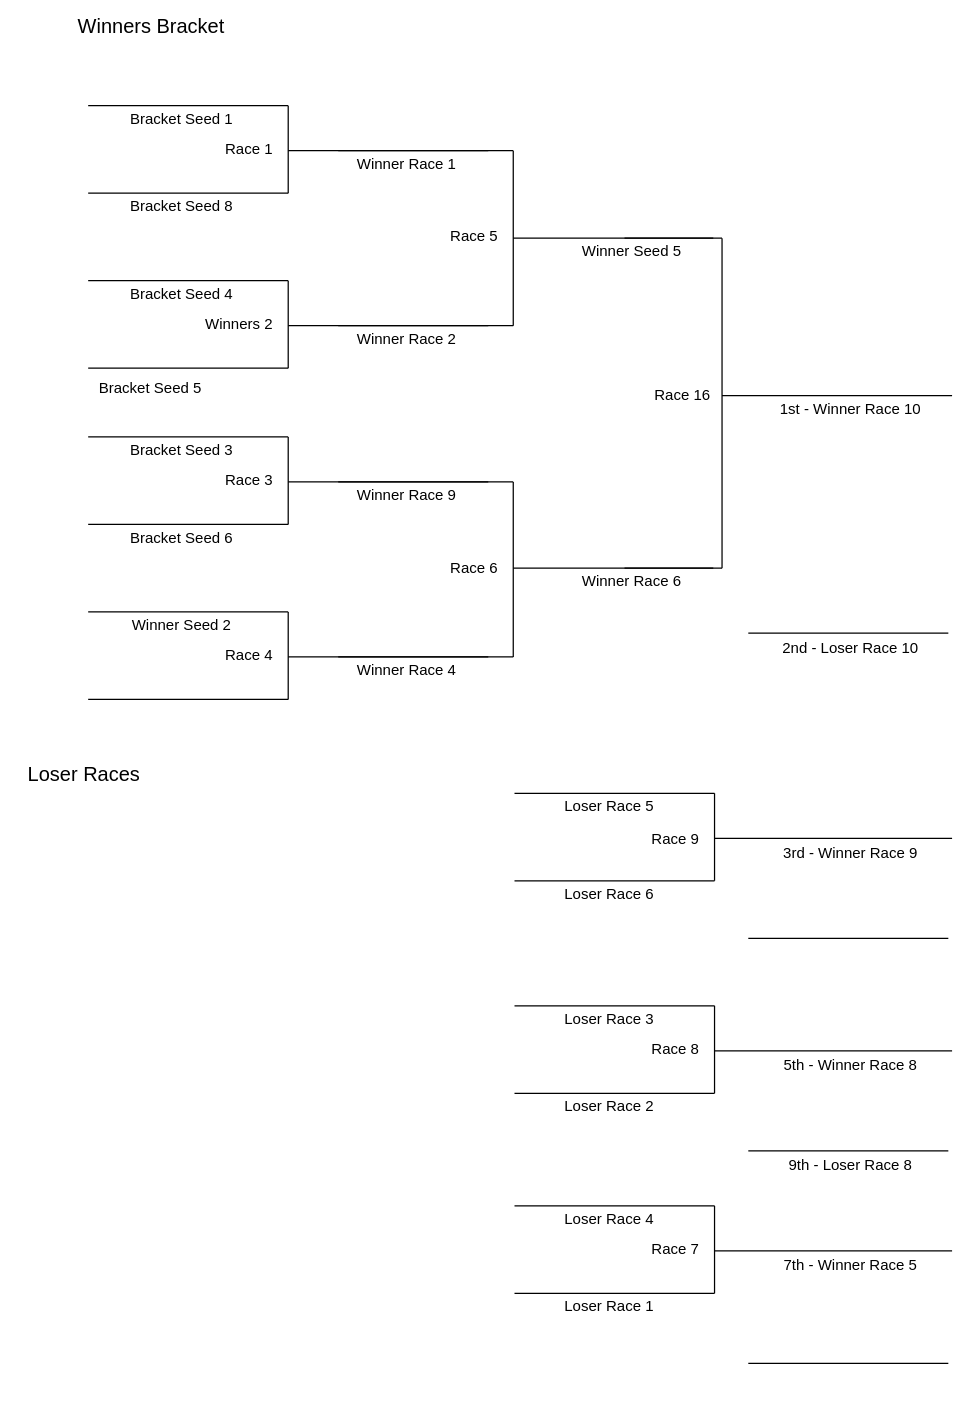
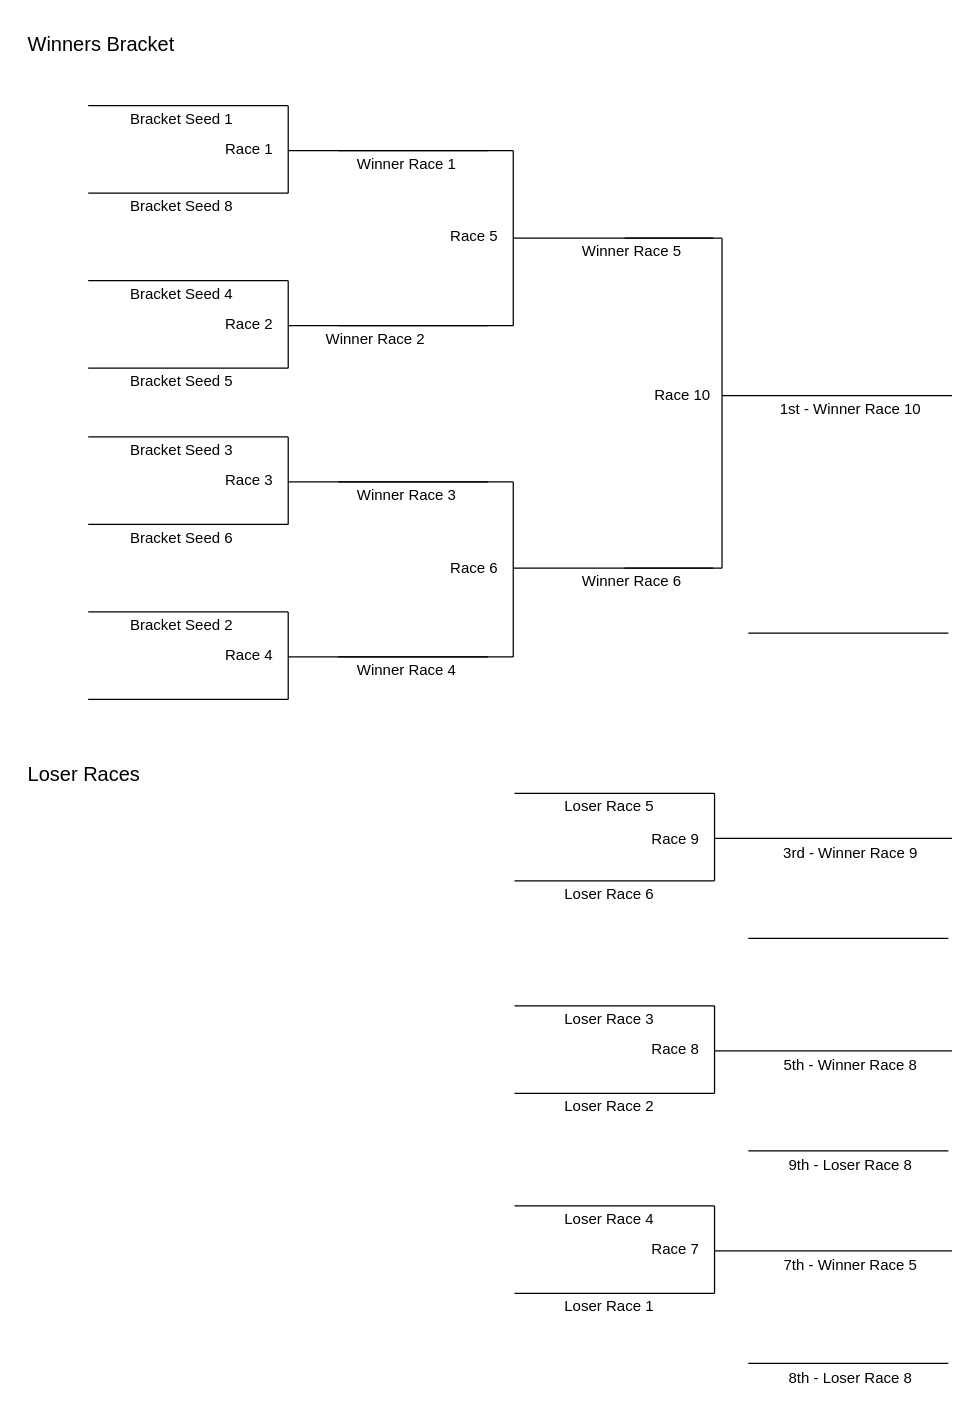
  <mxCell id="0" />
  <mxCell id="1" parent="0" />
- <mxCell id="2" value="&lt;font style=&quot;font-size: 16px;&quot;&gt;Winners Bracket&lt;/font&gt;" style="text;html=1;align=left;verticalAlign=middle;whiteSpace=wrap;rounded=0;" parent="1" vertex="1"><mxGeometry x="60" y="5" width="120" height="30" as="geometry" /></mxCell>
+ <mxCell id="2" value="&lt;font style=&quot;font-size: 16px;&quot;&gt;Winners Bracket&lt;/font&gt;" style="text;html=1;align=left;verticalAlign=middle;whiteSpace=wrap;rounded=0;" parent="1" vertex="1"><mxGeometry x="20" width="120" height="30" as="geometry" y="20" /></mxCell>
  <mxCell id="3" value="" style="group" parent="1" vertex="1" connectable="0"><mxGeometry x="270" y="120" width="320" height="70" as="geometry" /></mxCell>
  <mxCell id="4" value="" style="endArrow=none;html=1;rounded=0;" parent="3" edge="1"><mxGeometry width="50" height="50" relative="1" as="geometry"><mxPoint as="sourcePoint" /><mxPoint x="140" as="targetPoint" /></mxGeometry></mxCell>
  <mxCell id="5" value="" style="endArrow=none;html=1;rounded=0;" parent="3" edge="1"><mxGeometry width="50" height="50" relative="1" as="geometry"><mxPoint y="140" as="sourcePoint" /><mxPoint x="140" y="140" as="targetPoint" /></mxGeometry></mxCell>
  <mxCell id="6" value="" style="endArrow=none;html=1;rounded=0;" parent="3" edge="1"><mxGeometry width="50" height="50" relative="1" as="geometry"><mxPoint x="140" y="140" as="sourcePoint" /><mxPoint x="140" as="targetPoint" /></mxGeometry></mxCell>
  <mxCell id="7" value="Race 5" style="text;html=1;align=right;verticalAlign=middle;whiteSpace=wrap;rounded=0;" parent="3" vertex="1"><mxGeometry x="40" y="54" width="90" height="30" as="geometry" /></mxCell>
  <mxCell id="8" value="" style="endArrow=none;html=1;rounded=0;" parent="3" edge="1"><mxGeometry width="50" height="50" relative="1" as="geometry"><mxPoint x="140" y="70" as="sourcePoint" /><mxPoint x="300" y="70" as="targetPoint" /></mxGeometry></mxCell>
  <mxCell id="9" value="" style="group" parent="1" vertex="1" connectable="0"><mxGeometry x="270" y="390" width="360" height="70" as="geometry" /></mxCell>
  <mxCell id="10" value="" style="endArrow=none;html=1;rounded=0;" parent="9" edge="1"><mxGeometry width="50" height="50" relative="1" as="geometry"><mxPoint x="140" y="64" as="sourcePoint" /><mxPoint x="300" y="64" as="targetPoint" /></mxGeometry></mxCell>
  <mxCell id="11" value="Winner Race 6" style="text;html=1;align=center;verticalAlign=middle;whiteSpace=wrap;rounded=0;" parent="9" vertex="1"><mxGeometry x="190" y="60" width="90" height="30" as="geometry" /></mxCell>
  <mxCell id="12" value="" style="group" parent="1" vertex="1" connectable="0"><mxGeometry x="349" y="804" width="320" height="70" as="geometry" /></mxCell>
  <mxCell id="13" value="" style="endArrow=none;html=1;rounded=0;" parent="12" edge="1"><mxGeometry width="50" height="50" relative="1" as="geometry"><mxPoint x="62" as="sourcePoint" /><mxPoint x="222" as="targetPoint" /></mxGeometry></mxCell>
  <mxCell id="14" value="" style="endArrow=none;html=1;rounded=0;" parent="12" edge="1"><mxGeometry width="50" height="50" relative="1" as="geometry"><mxPoint x="62" y="70" as="sourcePoint" /><mxPoint x="222" y="70" as="targetPoint" /></mxGeometry></mxCell>
  <mxCell id="15" value="" style="endArrow=none;html=1;rounded=0;" parent="12" edge="1"><mxGeometry width="50" height="50" relative="1" as="geometry"><mxPoint x="222" y="70" as="sourcePoint" /><mxPoint x="222" as="targetPoint" /></mxGeometry></mxCell>
  <mxCell id="16" value="Race 8" style="text;html=1;align=right;verticalAlign=middle;whiteSpace=wrap;rounded=0;" parent="12" vertex="1"><mxGeometry x="122" y="20" width="90" height="30" as="geometry" /></mxCell>
  <mxCell id="17" value="" style="endArrow=none;html=1;rounded=0;" parent="12" edge="1"><mxGeometry width="50" height="50" relative="1" as="geometry"><mxPoint x="222" y="36" as="sourcePoint" /><mxPoint x="412" y="36" as="targetPoint" /></mxGeometry></mxCell>
  <mxCell id="18" value="&lt;font style=&quot;font-size: 16px;&quot;&gt;Loser Races&lt;/font&gt;" style="text;html=1;align=left;verticalAlign=middle;whiteSpace=wrap;rounded=0;" parent="1" vertex="1"><mxGeometry x="20" y="604" width="151" height="30" as="geometry" /></mxCell>
- <mxCell id="19" value="Race 16" style="text;html=1;align=right;verticalAlign=middle;whiteSpace=wrap;rounded=0;" parent="1" vertex="1"><mxGeometry x="480" y="301" width="90" height="30" as="geometry" /></mxCell>
+ <mxCell id="19" value="Race 10" style="text;html=1;align=right;verticalAlign=middle;whiteSpace=wrap;rounded=0;" parent="1" vertex="1"><mxGeometry x="480" y="301" width="90" height="30" as="geometry" /></mxCell>
  <mxCell id="20" value="" style="endArrow=none;html=1;rounded=0;" parent="1" edge="1"><mxGeometry width="50" height="50" relative="1" as="geometry"><mxPoint x="577" y="454" as="sourcePoint" /><mxPoint x="577" y="190" as="targetPoint" /></mxGeometry></mxCell>
  <mxCell id="21" value="" style="endArrow=none;html=1;rounded=0;" parent="1" edge="1"><mxGeometry width="50" height="50" relative="1" as="geometry"><mxPoint x="577" y="316" as="sourcePoint" /><mxPoint x="761" y="316" as="targetPoint" /></mxGeometry></mxCell>
  <mxCell id="22" value="" style="endArrow=none;html=1;rounded=0;" parent="1" edge="1"><mxGeometry width="50" height="50" relative="1" as="geometry"><mxPoint x="598" y="506" as="sourcePoint" /><mxPoint x="758" y="506" as="targetPoint" /></mxGeometry></mxCell>
  <mxCell id="23" value="1st - Winner Race 10" style="text;html=1;align=center;verticalAlign=middle;whiteSpace=wrap;rounded=0;" parent="1" vertex="1"><mxGeometry x="622" y="312" width="116" height="30" as="geometry" /></mxCell>
- <mxCell id="24" value="2nd - Loser Race 10" style="text;html=1;align=center;verticalAlign=middle;whiteSpace=wrap;rounded=0;" parent="1" vertex="1"><mxGeometry x="622" y="503" width="116" height="30" as="geometry" /></mxCell>
- <mxCell id="25" value="Winner Seed 5" style="text;html=1;align=center;verticalAlign=middle;whiteSpace=wrap;rounded=0;" parent="1" vertex="1"><mxGeometry x="460" y="186" width="90" height="30" as="geometry" /></mxCell>
+ <mxCell id="25" value="Winner Race 5" style="text;html=1;align=center;verticalAlign=middle;whiteSpace=wrap;rounded=0;" parent="1" vertex="1"><mxGeometry x="460" y="186" width="90" height="30" as="geometry" /></mxCell>
  <mxCell id="26" value="Loser Race 3" style="text;html=1;align=center;verticalAlign=middle;whiteSpace=wrap;rounded=0;" parent="1" vertex="1"><mxGeometry x="442" y="800" width="90" height="30" as="geometry" /></mxCell>
  <mxCell id="27" value="Loser Race 2" style="text;html=1;align=center;verticalAlign=middle;whiteSpace=wrap;rounded=0;" parent="1" vertex="1"><mxGeometry x="442" y="870" width="90" height="30" as="geometry" /></mxCell>
  <mxCell id="28" value="Winner Race 1" style="text;html=1;align=center;verticalAlign=middle;whiteSpace=wrap;rounded=0;" parent="1" vertex="1"><mxGeometry x="280" y="116" width="90" height="30" as="geometry" /></mxCell>
- <mxCell id="29" value="Winner Race 2" style="text;html=1;align=center;verticalAlign=middle;whiteSpace=wrap;rounded=0;" parent="1" vertex="1"><mxGeometry x="280" y="256" width="90" height="30" as="geometry" /></mxCell>
+ <mxCell id="29" value="Winner Race 2" style="text;html=1;align=center;verticalAlign=middle;whiteSpace=wrap;rounded=0;" parent="1" vertex="1"><mxGeometry x="255" y="256" width="90" height="30" as="geometry" /></mxCell>
  <mxCell id="30" value="5th - Winner Race 8" style="text;html=1;align=center;verticalAlign=middle;whiteSpace=wrap;rounded=0;" parent="1" vertex="1"><mxGeometry x="617" y="837" width="126" height="30" as="geometry" /></mxCell>
  <mxCell id="31" value="" style="endArrow=none;html=1;rounded=0;" parent="1" edge="1"><mxGeometry width="50" height="50" relative="1" as="geometry"><mxPoint x="499" y="190" as="sourcePoint" /><mxPoint x="577" y="190" as="targetPoint" /></mxGeometry></mxCell>
  <mxCell id="32" value="" style="endArrow=none;html=1;rounded=0;" parent="1" edge="1"><mxGeometry width="50" height="50" relative="1" as="geometry"><mxPoint x="499" y="454" as="sourcePoint" /><mxPoint x="577" y="454" as="targetPoint" /></mxGeometry></mxCell>
  <mxCell id="33" value="" style="endArrow=none;html=1;rounded=0;" parent="1" edge="1"><mxGeometry width="50" height="50" relative="1" as="geometry"><mxPoint x="598" y="750" as="sourcePoint" /><mxPoint x="758" y="750" as="targetPoint" /></mxGeometry></mxCell>
  <mxCell id="34" value="" style="group" parent="1" vertex="1" connectable="0"><mxGeometry x="70" y="154" width="320" height="70" as="geometry" /></mxCell>
  <mxCell id="35" value="" style="endArrow=none;html=1;rounded=0;" parent="34" edge="1"><mxGeometry width="50" height="50" relative="1" as="geometry"><mxPoint y="70" as="sourcePoint" /><mxPoint x="160" y="70" as="targetPoint" /></mxGeometry></mxCell>
  <mxCell id="36" value="" style="endArrow=none;html=1;rounded=0;" parent="34" edge="1"><mxGeometry width="50" height="50" relative="1" as="geometry"><mxPoint y="140" as="sourcePoint" /><mxPoint x="160" y="140" as="targetPoint" /></mxGeometry></mxCell>
  <mxCell id="37" value="" style="endArrow=none;html=1;rounded=0;" parent="34" edge="1"><mxGeometry width="50" height="50" relative="1" as="geometry"><mxPoint x="160" y="140" as="sourcePoint" /><mxPoint x="160" y="70" as="targetPoint" /></mxGeometry></mxCell>
- <mxCell id="38" value="Winners 2" style="text;html=1;align=right;verticalAlign=middle;whiteSpace=wrap;rounded=0;" parent="34" vertex="1"><mxGeometry x="60" y="90" width="90" height="30" as="geometry" /></mxCell>
+ <mxCell id="38" value="Race 2" style="text;html=1;align=right;verticalAlign=middle;whiteSpace=wrap;rounded=0;" parent="34" vertex="1"><mxGeometry x="60" y="90" width="90" height="30" as="geometry" /></mxCell>
  <mxCell id="39" value="" style="endArrow=none;html=1;rounded=0;" parent="34" edge="1"><mxGeometry width="50" height="50" relative="1" as="geometry"><mxPoint x="160" y="106" as="sourcePoint" /><mxPoint x="320" y="106" as="targetPoint" /></mxGeometry></mxCell>
  <mxCell id="40" value="" style="group" parent="1" vertex="1" connectable="0"><mxGeometry x="349" y="634" width="320" height="70" as="geometry" /></mxCell>
  <mxCell id="41" value="" style="endArrow=none;html=1;rounded=0;" parent="40" edge="1"><mxGeometry width="50" height="50" relative="1" as="geometry"><mxPoint x="62" as="sourcePoint" /><mxPoint x="222" as="targetPoint" /></mxGeometry></mxCell>
  <mxCell id="42" value="" style="endArrow=none;html=1;rounded=0;" parent="40" edge="1"><mxGeometry width="50" height="50" relative="1" as="geometry"><mxPoint x="62" y="70" as="sourcePoint" /><mxPoint x="222" y="70" as="targetPoint" /></mxGeometry></mxCell>
  <mxCell id="43" value="" style="endArrow=none;html=1;rounded=0;" parent="40" edge="1"><mxGeometry width="50" height="50" relative="1" as="geometry"><mxPoint x="222" y="70" as="sourcePoint" /><mxPoint x="222" as="targetPoint" /></mxGeometry></mxCell>
  <mxCell id="44" value="Race 9" style="text;html=1;align=right;verticalAlign=middle;whiteSpace=wrap;rounded=0;" parent="40" vertex="1"><mxGeometry x="122" y="22" width="90" height="30" as="geometry" /></mxCell>
  <mxCell id="45" value="" style="endArrow=none;html=1;rounded=0;" parent="40" edge="1"><mxGeometry width="50" height="50" relative="1" as="geometry"><mxPoint x="222" y="36" as="sourcePoint" /><mxPoint x="412" y="36" as="targetPoint" /></mxGeometry></mxCell>
  <mxCell id="46" value="Loser Race 5" style="text;html=1;align=center;verticalAlign=middle;whiteSpace=wrap;rounded=0;" parent="1" vertex="1"><mxGeometry x="442" y="630" width="90" height="30" as="geometry" /></mxCell>
  <mxCell id="47" value="Loser Race 6" style="text;html=1;align=center;verticalAlign=middle;whiteSpace=wrap;rounded=0;" parent="1" vertex="1"><mxGeometry x="442" y="700" width="90" height="30" as="geometry" /></mxCell>
  <mxCell id="48" value="3rd - Winner Race 9" style="text;html=1;align=center;verticalAlign=middle;whiteSpace=wrap;rounded=0;" parent="1" vertex="1"><mxGeometry x="622" y="667" width="116" height="30" as="geometry" /></mxCell>
  <mxCell id="49" value="Bracket Seed 4" style="text;html=1;align=center;verticalAlign=middle;whiteSpace=wrap;rounded=0;" parent="1" vertex="1"><mxGeometry x="100" y="220" width="90" height="30" as="geometry" /></mxCell>
- <mxCell id="50" value="Bracket Seed 5" style="text;html=1;align=center;verticalAlign=middle;whiteSpace=wrap;rounded=0;" parent="1" vertex="1"><mxGeometry x="75" y="295" width="90" height="30" as="geometry" /></mxCell>
+ <mxCell id="50" value="Bracket Seed 5" style="text;html=1;align=center;verticalAlign=middle;whiteSpace=wrap;rounded=0;" parent="1" vertex="1"><mxGeometry x="100" y="290" width="90" height="30" as="geometry" /></mxCell>
  <mxCell id="51" value="9th - Loser Race 8" style="text;html=1;align=center;verticalAlign=middle;whiteSpace=wrap;rounded=0;" parent="1" vertex="1"><mxGeometry x="627" y="917" width="106" height="30" as="geometry" /></mxCell>
  <mxCell id="52" value="" style="endArrow=none;html=1;rounded=0;" parent="1" edge="1"><mxGeometry width="50" height="50" relative="1" as="geometry"><mxPoint x="598" y="920" as="sourcePoint" /><mxPoint x="758" y="920" as="targetPoint" /></mxGeometry></mxCell>
  <mxCell id="53" value="" style="endArrow=none;html=1;rounded=0;" edge="1" parent="1"><mxGeometry width="50" height="50" relative="1" as="geometry"><mxPoint x="70" y="84" as="sourcePoint" /><mxPoint x="230" y="84" as="targetPoint" /></mxGeometry></mxCell>
  <mxCell id="54" value="" style="endArrow=none;html=1;rounded=0;" edge="1" parent="1"><mxGeometry width="50" height="50" relative="1" as="geometry"><mxPoint x="70" y="154" as="sourcePoint" /><mxPoint x="230" y="154" as="targetPoint" /></mxGeometry></mxCell>
  <mxCell id="55" value="" style="endArrow=none;html=1;rounded=0;" edge="1" parent="1"><mxGeometry width="50" height="50" relative="1" as="geometry"><mxPoint x="230" y="154" as="sourcePoint" /><mxPoint x="230" y="84" as="targetPoint" /></mxGeometry></mxCell>
  <mxCell id="56" value="Race 1" style="text;html=1;align=right;verticalAlign=middle;whiteSpace=wrap;rounded=0;" vertex="1" parent="1"><mxGeometry x="130" y="104" width="90" height="30" as="geometry" /></mxCell>
  <mxCell id="57" value="" style="endArrow=none;html=1;rounded=0;" edge="1" parent="1"><mxGeometry width="50" height="50" relative="1" as="geometry"><mxPoint x="230" y="120" as="sourcePoint" /><mxPoint x="390" y="120" as="targetPoint" /></mxGeometry></mxCell>
  <mxCell id="58" value="Bracket Seed 1" style="text;html=1;align=center;verticalAlign=middle;whiteSpace=wrap;rounded=0;" vertex="1" parent="1"><mxGeometry x="100" y="80" width="90" height="30" as="geometry" /></mxCell>
  <mxCell id="59" value="Bracket Seed 8" style="text;html=1;align=center;verticalAlign=middle;whiteSpace=wrap;rounded=0;" vertex="1" parent="1"><mxGeometry x="100" y="150" width="90" height="30" as="geometry" /></mxCell>
  <mxCell id="60" value="" style="group" vertex="1" connectable="0" parent="1"><mxGeometry x="349" y="964" width="320" height="70" as="geometry" /></mxCell>
  <mxCell id="61" value="" style="endArrow=none;html=1;rounded=0;" edge="1" parent="60"><mxGeometry width="50" height="50" relative="1" as="geometry"><mxPoint x="62" as="sourcePoint" /><mxPoint x="222" as="targetPoint" /></mxGeometry></mxCell>
  <mxCell id="62" value="" style="endArrow=none;html=1;rounded=0;" edge="1" parent="60"><mxGeometry width="50" height="50" relative="1" as="geometry"><mxPoint x="62" y="70" as="sourcePoint" /><mxPoint x="222" y="70" as="targetPoint" /></mxGeometry></mxCell>
  <mxCell id="63" value="" style="endArrow=none;html=1;rounded=0;" edge="1" parent="60"><mxGeometry width="50" height="50" relative="1" as="geometry"><mxPoint x="222" y="70" as="sourcePoint" /><mxPoint x="222" as="targetPoint" /></mxGeometry></mxCell>
  <mxCell id="64" value="Race 7" style="text;html=1;align=right;verticalAlign=middle;whiteSpace=wrap;rounded=0;" vertex="1" parent="60"><mxGeometry x="122" y="20" width="90" height="30" as="geometry" /></mxCell>
  <mxCell id="65" value="" style="endArrow=none;html=1;rounded=0;" edge="1" parent="60"><mxGeometry width="50" height="50" relative="1" as="geometry"><mxPoint x="222" y="36" as="sourcePoint" /><mxPoint x="412" y="36" as="targetPoint" /></mxGeometry></mxCell>
  <mxCell id="66" value="Loser Race 1" style="text;html=1;align=center;verticalAlign=middle;whiteSpace=wrap;rounded=0;" vertex="1" parent="1"><mxGeometry x="442" y="1030" width="90" height="30" as="geometry" /></mxCell>
  <mxCell id="67" value="7th - Winner Race 5" style="text;html=1;align=center;verticalAlign=middle;whiteSpace=wrap;rounded=0;" vertex="1" parent="1"><mxGeometry x="622" y="997" width="116" height="30" as="geometry" /></mxCell>
+ <mxCell id="68" value="8th - Loser Race 8" style="text;html=1;align=center;verticalAlign=middle;whiteSpace=wrap;rounded=0;" vertex="1" parent="1"><mxGeometry x="627" y="1087" width="106" height="30" as="geometry" /></mxCell>
  <mxCell id="69" value="" style="endArrow=none;html=1;rounded=0;" edge="1" parent="1"><mxGeometry width="50" height="50" relative="1" as="geometry"><mxPoint x="598" y="1090" as="sourcePoint" /><mxPoint x="758" y="1090" as="targetPoint" /></mxGeometry></mxCell>
  <mxCell id="70" value="Loser Race 4" style="text;html=1;align=center;verticalAlign=middle;whiteSpace=wrap;rounded=0;" vertex="1" parent="1"><mxGeometry x="442" y="960" width="90" height="30" as="geometry" /></mxCell>
  <mxCell id="71" value="" style="endArrow=none;html=1;rounded=0;" edge="1" parent="1"><mxGeometry width="50" height="50" relative="1" as="geometry"><mxPoint x="270" y="385" as="sourcePoint" /><mxPoint x="410" y="385" as="targetPoint" /></mxGeometry></mxCell>
  <mxCell id="72" value="" style="endArrow=none;html=1;rounded=0;" edge="1" parent="1"><mxGeometry width="50" height="50" relative="1" as="geometry"><mxPoint x="270" y="525" as="sourcePoint" /><mxPoint x="410" y="525" as="targetPoint" /></mxGeometry></mxCell>
  <mxCell id="73" value="" style="endArrow=none;html=1;rounded=0;" edge="1" parent="1"><mxGeometry width="50" height="50" relative="1" as="geometry"><mxPoint x="410" y="525" as="sourcePoint" /><mxPoint x="410" y="385" as="targetPoint" /></mxGeometry></mxCell>
  <mxCell id="74" value="Race 6" style="text;html=1;align=right;verticalAlign=middle;whiteSpace=wrap;rounded=0;" vertex="1" parent="1"><mxGeometry x="310" y="439" width="90" height="30" as="geometry" /></mxCell>
- <mxCell id="75" value="Winner Race 9" style="text;html=1;align=center;verticalAlign=middle;whiteSpace=wrap;rounded=0;" vertex="1" parent="1"><mxGeometry x="280" y="381" width="90" height="30" as="geometry" /></mxCell>
+ <mxCell id="75" value="Winner Race 3" style="text;html=1;align=center;verticalAlign=middle;whiteSpace=wrap;rounded=0;" vertex="1" parent="1"><mxGeometry x="280" y="381" width="90" height="30" as="geometry" /></mxCell>
  <mxCell id="76" value="Winner Race 4" style="text;html=1;align=center;verticalAlign=middle;whiteSpace=wrap;rounded=0;" vertex="1" parent="1"><mxGeometry x="280" y="521" width="90" height="30" as="geometry" /></mxCell>
  <mxCell id="77" value="" style="group" vertex="1" connectable="0" parent="1"><mxGeometry x="70" y="419" width="320" height="70" as="geometry" /></mxCell>
  <mxCell id="78" value="" style="endArrow=none;html=1;rounded=0;" edge="1" parent="77"><mxGeometry width="50" height="50" relative="1" as="geometry"><mxPoint y="70" as="sourcePoint" /><mxPoint x="160" y="70" as="targetPoint" /></mxGeometry></mxCell>
  <mxCell id="79" value="" style="endArrow=none;html=1;rounded=0;" edge="1" parent="77"><mxGeometry width="50" height="50" relative="1" as="geometry"><mxPoint y="140" as="sourcePoint" /><mxPoint x="160" y="140" as="targetPoint" /></mxGeometry></mxCell>
  <mxCell id="80" value="" style="endArrow=none;html=1;rounded=0;" edge="1" parent="77"><mxGeometry width="50" height="50" relative="1" as="geometry"><mxPoint x="160" y="140" as="sourcePoint" /><mxPoint x="160" y="70" as="targetPoint" /></mxGeometry></mxCell>
  <mxCell id="81" value="Race 4" style="text;html=1;align=right;verticalAlign=middle;whiteSpace=wrap;rounded=0;" vertex="1" parent="77"><mxGeometry x="60" y="90" width="90" height="30" as="geometry" /></mxCell>
  <mxCell id="82" value="" style="endArrow=none;html=1;rounded=0;" edge="1" parent="77"><mxGeometry width="50" height="50" relative="1" as="geometry"><mxPoint x="160" y="106" as="sourcePoint" /><mxPoint x="320" y="106" as="targetPoint" /></mxGeometry></mxCell>
- <mxCell id="83" value="Winner Seed 2" style="text;html=1;align=center;verticalAlign=middle;whiteSpace=wrap;rounded=0;" vertex="1" parent="1"><mxGeometry x="100" y="485" width="90" height="30" as="geometry" /></mxCell>
+ <mxCell id="83" value="Bracket Seed 2" style="text;html=1;align=center;verticalAlign=middle;whiteSpace=wrap;rounded=0;" vertex="1" parent="1"><mxGeometry x="100" y="485" width="90" height="30" as="geometry" /></mxCell>
  <mxCell id="84" value="" style="endArrow=none;html=1;rounded=0;" edge="1" parent="1"><mxGeometry width="50" height="50" relative="1" as="geometry"><mxPoint x="70" y="349" as="sourcePoint" /><mxPoint x="230" y="349" as="targetPoint" /></mxGeometry></mxCell>
  <mxCell id="85" value="" style="endArrow=none;html=1;rounded=0;" edge="1" parent="1"><mxGeometry width="50" height="50" relative="1" as="geometry"><mxPoint x="70" y="419" as="sourcePoint" /><mxPoint x="230" y="419" as="targetPoint" /></mxGeometry></mxCell>
  <mxCell id="86" value="" style="endArrow=none;html=1;rounded=0;" edge="1" parent="1"><mxGeometry width="50" height="50" relative="1" as="geometry"><mxPoint x="230" y="419" as="sourcePoint" /><mxPoint x="230" y="349" as="targetPoint" /></mxGeometry></mxCell>
  <mxCell id="87" value="Race 3" style="text;html=1;align=right;verticalAlign=middle;whiteSpace=wrap;rounded=0;" vertex="1" parent="1"><mxGeometry x="130" y="369" width="90" height="30" as="geometry" /></mxCell>
  <mxCell id="88" value="" style="endArrow=none;html=1;rounded=0;" edge="1" parent="1"><mxGeometry width="50" height="50" relative="1" as="geometry"><mxPoint x="230" y="385" as="sourcePoint" /><mxPoint x="390" y="385" as="targetPoint" /></mxGeometry></mxCell>
  <mxCell id="89" value="Bracket Seed 3" style="text;html=1;align=center;verticalAlign=middle;whiteSpace=wrap;rounded=0;" vertex="1" parent="1"><mxGeometry x="100" y="345" width="90" height="30" as="geometry" /></mxCell>
  <mxCell id="90" value="Bracket Seed 6" style="text;html=1;align=center;verticalAlign=middle;whiteSpace=wrap;rounded=0;" vertex="1" parent="1"><mxGeometry x="100" y="415" width="90" height="30" as="geometry" /></mxCell>
